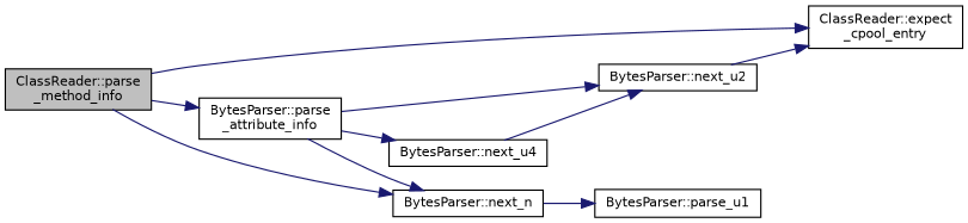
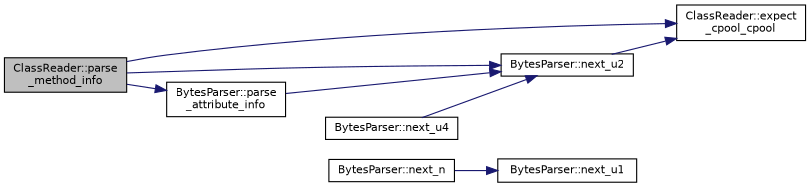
  digraph {
    rankdir=LR
    node [color=black fontname=Helvetica fontsize=10 shape=record]
    edge [color=midnightblue fontname=Helvetica fontsize=10 labelfontname=Helvetica labelfontsize=10 style=solid]
    n1 [fillcolor=grey75 fontcolor=black height=0.2 label="ClassReader::parse\l_method_info" style=filled width=0.4]
    n2 [height=0.2 label="BytesParser::next_u2" width=0.4]
-   n3 [height=0.2 label="ClassReader::expect\l_cpool_entry" width=0.4]
+   n3 [height=0.2 label="ClassReader::expect\l_cpool_cpool" width=0.4]
    n4 [height=0.2 label="BytesParser::parse\l_attribute_info" width=0.4]
    n5 [height=0.2 label="BytesParser::next_u4" width=0.4]
    n6 [height=0.2 label="BytesParser::next_n" width=0.4]
-   n7 [height=0.2 label="BytesParser::parse_u1" width=0.4]
-   n1 -> n6
+   n7 [height=0.2 label="BytesParser::next_u1" width=0.4]
+   n1 -> n2
    n1 -> n3
    n1 -> n4
    n2 -> n3
    n4 -> n2
-   n4 -> n5
-   n4 -> n6
    n5 -> n2
    n6 -> n7
  }
